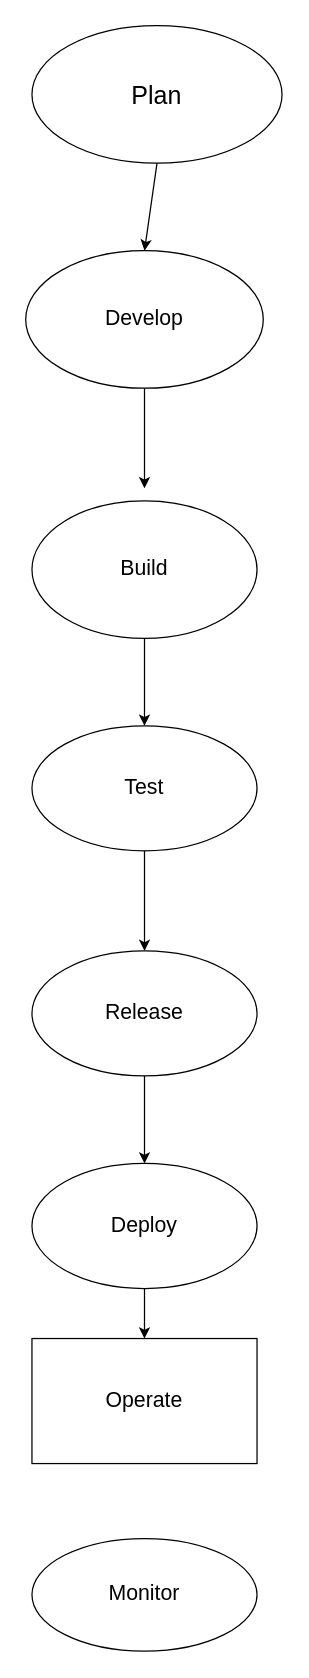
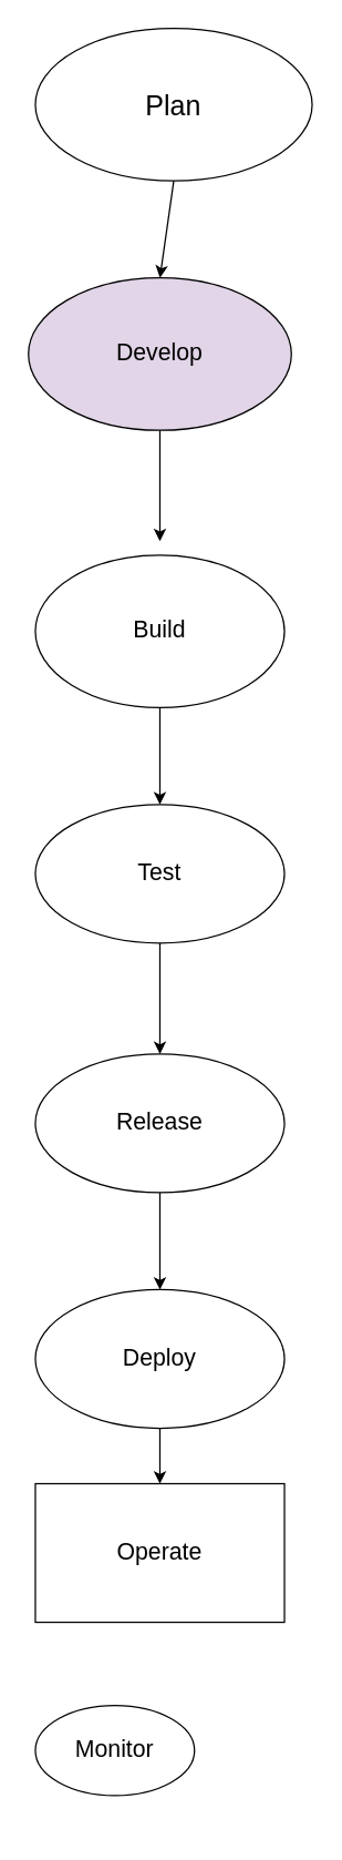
  <mxCell id="0" />
  <mxCell id="1" parent="0" />
  <mxCell id="2" value="Plan" style="ellipse;whiteSpace=wrap;html=1;fontSize=20;" vertex="1" parent="1"><mxGeometry x="25" y="20" width="200" height="110" as="geometry" /></mxCell>
  <mxCell id="3" value="" style="endArrow=classic;html=1;rounded=0;exitX=0.5;exitY=1;exitDx=0;exitDy=0;" edge="1" parent="1" source="2"><mxGeometry width="50" height="50" relative="1" as="geometry"><mxPoint x="225" y="290" as="sourcePoint" /><mxPoint x="115" y="200" as="targetPoint" /></mxGeometry></mxCell>
- <mxCell id="4" value="&lt;font style=&quot;font-size: 17px;&quot;&gt;Develop&lt;/font&gt;" style="ellipse;whiteSpace=wrap;html=1;" vertex="1" parent="1"><mxGeometry x="20" y="200" width="190" height="110" as="geometry" /></mxCell>
+ <mxCell id="4" value="&lt;font style=&quot;font-size: 17px;&quot;&gt;Develop&lt;/font&gt;" style="ellipse;whiteSpace=wrap;html=1;fillColor=#e1d5e7;" vertex="1" parent="1"><mxGeometry x="20" y="200" width="190" height="110" as="geometry" /></mxCell>
  <mxCell id="5" value="" style="endArrow=classic;html=1;rounded=0;exitX=0.5;exitY=1;exitDx=0;exitDy=0;" edge="1" parent="1" source="4"><mxGeometry width="50" height="50" relative="1" as="geometry"><mxPoint x="145" y="320" as="sourcePoint" /><mxPoint x="115" y="390" as="targetPoint" /></mxGeometry></mxCell>
  <mxCell id="6" value="&lt;font style=&quot;font-size: 17px;&quot;&gt;Build&lt;/font&gt;" style="ellipse;whiteSpace=wrap;html=1;" vertex="1" parent="1"><mxGeometry x="25" y="400" width="180" height="110" as="geometry" /></mxCell>
  <mxCell id="7" value="" style="endArrow=classic;html=1;rounded=0;exitX=0.5;exitY=1;exitDx=0;exitDy=0;" edge="1" parent="1" source="6"><mxGeometry width="50" height="50" relative="1" as="geometry"><mxPoint x="145" y="500" as="sourcePoint" /><mxPoint x="115" y="580" as="targetPoint" /></mxGeometry></mxCell>
  <mxCell id="8" value="&lt;font style=&quot;font-size: 17px;&quot;&gt;Test&lt;/font&gt;" style="ellipse;whiteSpace=wrap;html=1;" vertex="1" parent="1"><mxGeometry x="25" y="580" width="180" height="100" as="geometry" /></mxCell>
  <mxCell id="9" value="" style="endArrow=classic;html=1;rounded=0;exitX=0.5;exitY=1;exitDx=0;exitDy=0;" edge="1" parent="1" source="8"><mxGeometry width="50" height="50" relative="1" as="geometry"><mxPoint x="145" y="670" as="sourcePoint" /><mxPoint x="115" y="760" as="targetPoint" /></mxGeometry></mxCell>
  <mxCell id="10" value="&lt;font style=&quot;font-size: 17px;&quot;&gt;Release&lt;/font&gt;" style="ellipse;whiteSpace=wrap;html=1;" vertex="1" parent="1"><mxGeometry x="25" y="760" width="180" height="100" as="geometry" /></mxCell>
  <mxCell id="11" value="" style="endArrow=classic;html=1;rounded=0;exitX=0.5;exitY=1;exitDx=0;exitDy=0;" edge="1" parent="1" source="10"><mxGeometry width="50" height="50" relative="1" as="geometry"><mxPoint x="145" y="1000" as="sourcePoint" /><mxPoint x="115" y="930" as="targetPoint" /></mxGeometry></mxCell>
  <mxCell id="12" value="&lt;font style=&quot;font-size: 17px;&quot;&gt;Deploy&lt;/font&gt;" style="ellipse;whiteSpace=wrap;html=1;" vertex="1" parent="1"><mxGeometry x="25" y="930" width="180" height="100" as="geometry" /></mxCell>
  <mxCell id="13" value="" style="endArrow=classic;html=1;rounded=0;exitX=0.5;exitY=1;exitDx=0;exitDy=0;" edge="1" parent="1" source="12" target="14"><mxGeometry width="50" height="50" relative="1" as="geometry"><mxPoint x="125" y="1330" as="sourcePoint" /><mxPoint x="115" y="1110" as="targetPoint" /></mxGeometry></mxCell>
  <mxCell id="14" value="&lt;font style=&quot;font-size: 17px;&quot;&gt;Operate&lt;/font&gt;" style="whiteSpace=wrap;html=1;rounded=0;" vertex="1" parent="1"><mxGeometry x="25" y="1070" width="180" height="100" as="geometry" /></mxCell>
- <mxCell id="15" value="&lt;font style=&quot;font-size: 17px;&quot;&gt;Monitor&lt;/font&gt;" style="ellipse;whiteSpace=wrap;html=1;" vertex="1" parent="1"><mxGeometry x="25" y="1230" width="180" height="90" as="geometry" /></mxCell>
+ <mxCell id="15" value="&lt;font style=&quot;font-size: 17px;&quot;&gt;Monitor&lt;/font&gt;" style="ellipse;whiteSpace=wrap;html=1;" vertex="1" parent="1"><mxGeometry x="25" y="1230" width="115" height="65" as="geometry" /></mxCell>
